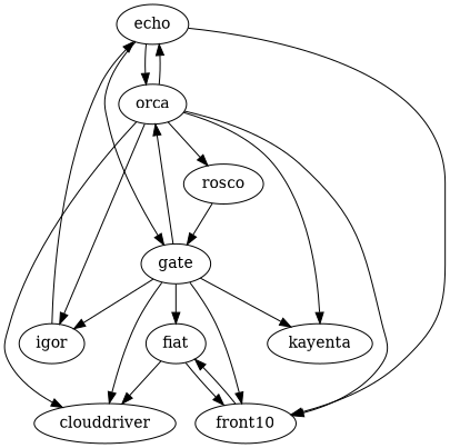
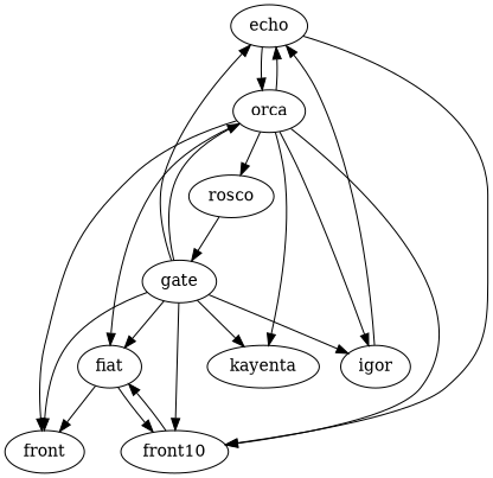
  strict digraph {
-   n1 [label=clouddriver]
+   n1 [label=front]
    n2 [label=fiat]
    n3 [label=front10]
    n4 [label=echo]
    n5 [label=orca]
    n6 [label=igor]
    n7 [label=kayenta]
    n8 [label=rosco]
    n9 [label=gate]
    n2 -> n1
    n2 -> n3
    n3 -> n2
    n4 -> n3
    n4 -> n5
    n5 -> n1
+   n5 -> n2
    n5 -> n3
    n5 -> n4
    n5 -> n6
    n5 -> n7
    n5 -> n8
    n6 -> n4
    n8 -> n9
    n9 -> n1
    n9 -> n2
    n9 -> n3
-   n4 -> n9
+   n9 -> n4
    n9 -> n5
    n9 -> n6
    n9 -> n7
  }
